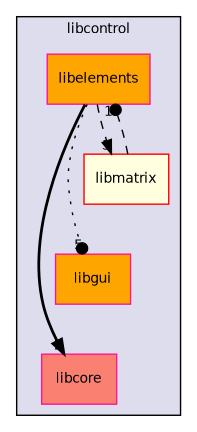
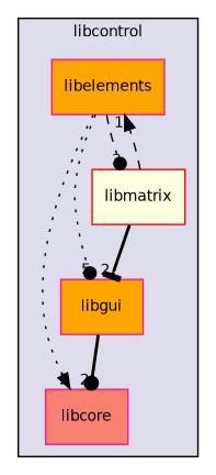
  digraph {
    compound=true
    node [color=deeppink fillcolor=orange fontname=Helvetica fontsize=10 shape=box style=filled]
    edge [arrowhead=dot headlabel=2 labeldistance=1.5 labelfontname=Helvetica labelfontsize=10 style=dotted]
    n1 [fillcolor=salmon label=libcore]
    n2 [label=libelements]
    n3 [label=libgui]
    n4 [color=red fillcolor=lightyellow label=libmatrix pencolor=black]
    subgraph cluster_1 {
      bgcolor="#ddddee"
      fontname=Helvetica
      fontsize=10
      label=libcontrol
      pencolor=black
      n1
      n2
      n3
      n4
    }
-   n2 -> n1 [arrowhead=normal style=bold]
+   n2 -> n1 [arrowhead=normal]
    n2 -> n3 [headlabel=5]
-   n2 -> n4 [arrowhead=normal headlabel=3 style=dashed]
-   n4 -> n2 [headlabel=1 style=dashed]
+   n2 -> n4 [headlabel=3 style=dashed]
+   n3 -> n1 [style=bold]
+   n4 -> n2 [arrowhead=normal headlabel=1 style=dashed]
+   n4 -> n3 [arrowhead=tee style=bold]
  }
